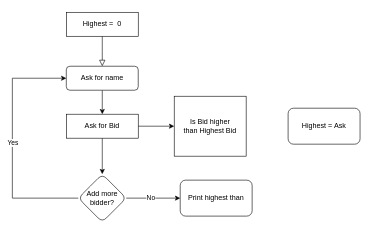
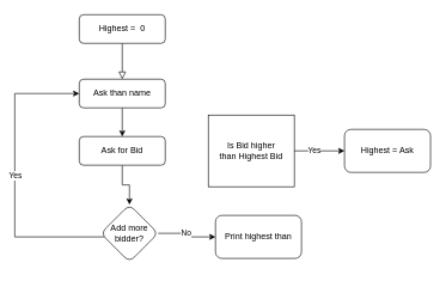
  <mxCell id="0" />
  <mxCell id="1" parent="0" />
  <mxCell id="2" value="" style="rounded=0;html=1;jettySize=auto;orthogonalLoop=1;fontSize=11;endArrow=block;endFill=0;endSize=8;strokeWidth=1;shadow=0;labelBackgroundColor=none;edgeStyle=orthogonalEdgeStyle;" parent="1" source="3" edge="1"><mxGeometry relative="1" as="geometry"><mxPoint x="170" y="110" as="targetPoint" /></mxGeometry></mxCell>
- <mxCell id="3" value="Highest = &amp;nbsp;0" style="whiteSpace=wrap;html=1;fontSize=12;glass=0;strokeWidth=1;shadow=0;rounded=0;" parent="1" vertex="1"><mxGeometry x="110" y="20" width="120" height="40" as="geometry" /></mxCell>
+ <mxCell id="3" value="Highest = &amp;nbsp;0" style="rounded=1;whiteSpace=wrap;html=1;fontSize=12;glass=0;strokeWidth=1;shadow=0;" parent="1" vertex="1"><mxGeometry x="110" y="20" width="120" height="40" as="geometry" /></mxCell>
  <mxCell id="4" value="" style="edgeStyle=orthogonalEdgeStyle;rounded=0;orthogonalLoop=1;jettySize=auto;html=1;" edge="1" parent="1" source="5" target="8"><mxGeometry relative="1" as="geometry" /></mxCell>
- <mxCell id="5" value="Ask for name" style="rounded=1;whiteSpace=wrap;html=1;fontSize=12;glass=0;strokeWidth=1;shadow=0;" parent="1" vertex="1"><mxGeometry x="110" y="110" width="120" height="40" as="geometry" /></mxCell>
- <mxCell id="6" value="" style="edgeStyle=orthogonalEdgeStyle;rounded=0;orthogonalLoop=1;jettySize=auto;html=1;" edge="1" parent="1" source="8" target="11"><mxGeometry relative="1" as="geometry" /></mxCell>
+ <mxCell id="5" value="Ask than name" style="rounded=1;whiteSpace=wrap;html=1;fontSize=12;glass=0;strokeWidth=1;shadow=0;" parent="1" vertex="1"><mxGeometry x="110" y="110" width="120" height="40" as="geometry" /></mxCell>
  <mxCell id="7" value="" style="edgeStyle=orthogonalEdgeStyle;rounded=0;orthogonalLoop=1;jettySize=auto;html=1;" edge="1" parent="1" source="8" target="17"><mxGeometry relative="1" as="geometry" /></mxCell>
- <mxCell id="8" value="Ask for Bid" style="whiteSpace=wrap;html=1;glass=0;strokeWidth=1;shadow=0;rounded=0;" vertex="1" parent="1"><mxGeometry x="110" y="190" width="120" height="40" as="geometry" /></mxCell>
+ <mxCell id="8" value="Ask for Bid" style="whiteSpace=wrap;html=1;rounded=1;glass=0;strokeWidth=1;shadow=0;" vertex="1" parent="1"><mxGeometry x="110" y="190" width="120" height="40" as="geometry" /></mxCell>
+ <mxCell id="9" value="" style="edgeStyle=orthogonalEdgeStyle;rounded=0;orthogonalLoop=1;jettySize=auto;html=1;" edge="1" parent="1" source="11" target="12"><mxGeometry relative="1" as="geometry" /></mxCell>
+ <mxCell id="10" value="Yes" style="edgeLabel;html=1;align=center;verticalAlign=middle;resizable=0;points=[];" vertex="1" connectable="0" parent="9"><mxGeometry x="-0.229" y="1" relative="1" as="geometry"><mxPoint as="offset" /></mxGeometry></mxCell>
  <mxCell id="11" value="Is Bid higher &lt;br&gt;than Highest Bid" style="whiteSpace=wrap;html=1;glass=0;strokeWidth=1;shadow=0;rounded=0;" vertex="1" parent="1"><mxGeometry x="290" y="160" width="120" height="100" as="geometry" /></mxCell>
  <mxCell id="12" value="Highest = Ask" style="whiteSpace=wrap;html=1;rounded=1;glass=0;strokeWidth=1;shadow=0;" vertex="1" parent="1"><mxGeometry x="480" y="180" width="120" height="60" as="geometry" /></mxCell>
  <mxCell id="13" style="edgeStyle=orthogonalEdgeStyle;rounded=0;orthogonalLoop=1;jettySize=auto;html=1;entryX=0;entryY=0.5;entryDx=0;entryDy=0;" edge="1" parent="1" source="17" target="5"><mxGeometry relative="1" as="geometry"><Array as="points"><mxPoint x="20" y="330" /><mxPoint x="20" y="130" /></Array></mxGeometry></mxCell>
  <mxCell id="14" value="Yes" style="edgeLabel;html=1;align=center;verticalAlign=middle;resizable=0;points=[];" vertex="1" connectable="0" parent="13"><mxGeometry x="0.015" relative="1" as="geometry"><mxPoint as="offset" /></mxGeometry></mxCell>
  <mxCell id="15" value="" style="edgeStyle=orthogonalEdgeStyle;rounded=0;orthogonalLoop=1;jettySize=auto;html=1;" edge="1" parent="1" source="17" target="18"><mxGeometry relative="1" as="geometry" /></mxCell>
  <mxCell id="16" value="No" style="edgeLabel;html=1;align=center;verticalAlign=middle;resizable=0;points=[];" vertex="1" connectable="0" parent="15"><mxGeometry x="-0.111" y="1" relative="1" as="geometry"><mxPoint as="offset" /></mxGeometry></mxCell>
- <mxCell id="17" value="Add more bidder?" style="rhombus;whiteSpace=wrap;html=1;rounded=1;glass=0;strokeWidth=1;shadow=0;" vertex="1" parent="1"><mxGeometry x="130" y="290" width="80" height="80" as="geometry" /></mxCell>
+ <mxCell id="17" value="Add more bidder?" style="rhombus;whiteSpace=wrap;html=1;rounded=1;glass=0;strokeWidth=1;shadow=0;" vertex="1" parent="1"><mxGeometry x="140" y="285" width="80" height="80" as="geometry" /></mxCell>
  <mxCell id="18" value="Print highest than" style="whiteSpace=wrap;html=1;rounded=1;glass=0;strokeWidth=1;shadow=0;" vertex="1" parent="1"><mxGeometry x="300" y="300" width="120" height="60" as="geometry" /></mxCell>
